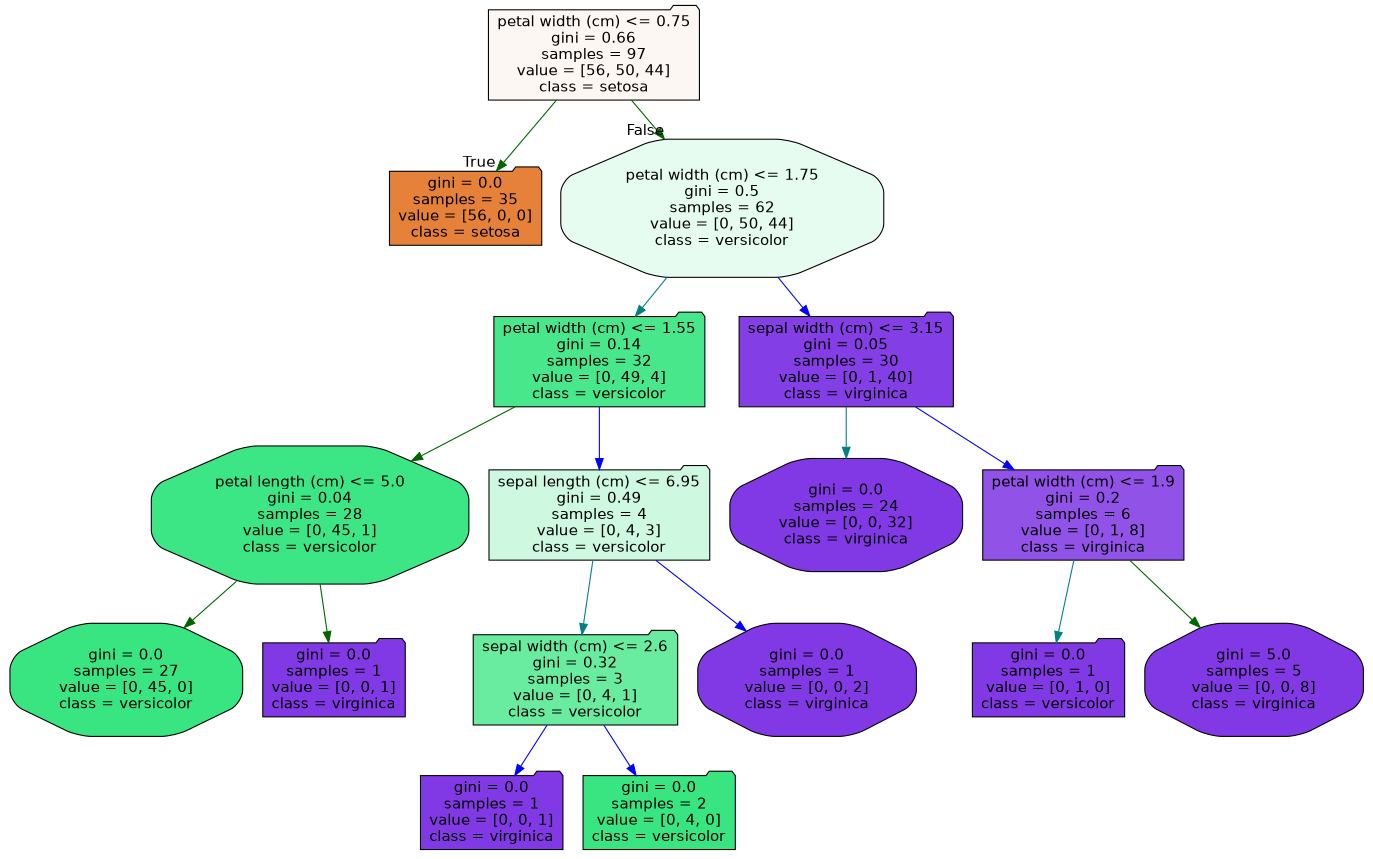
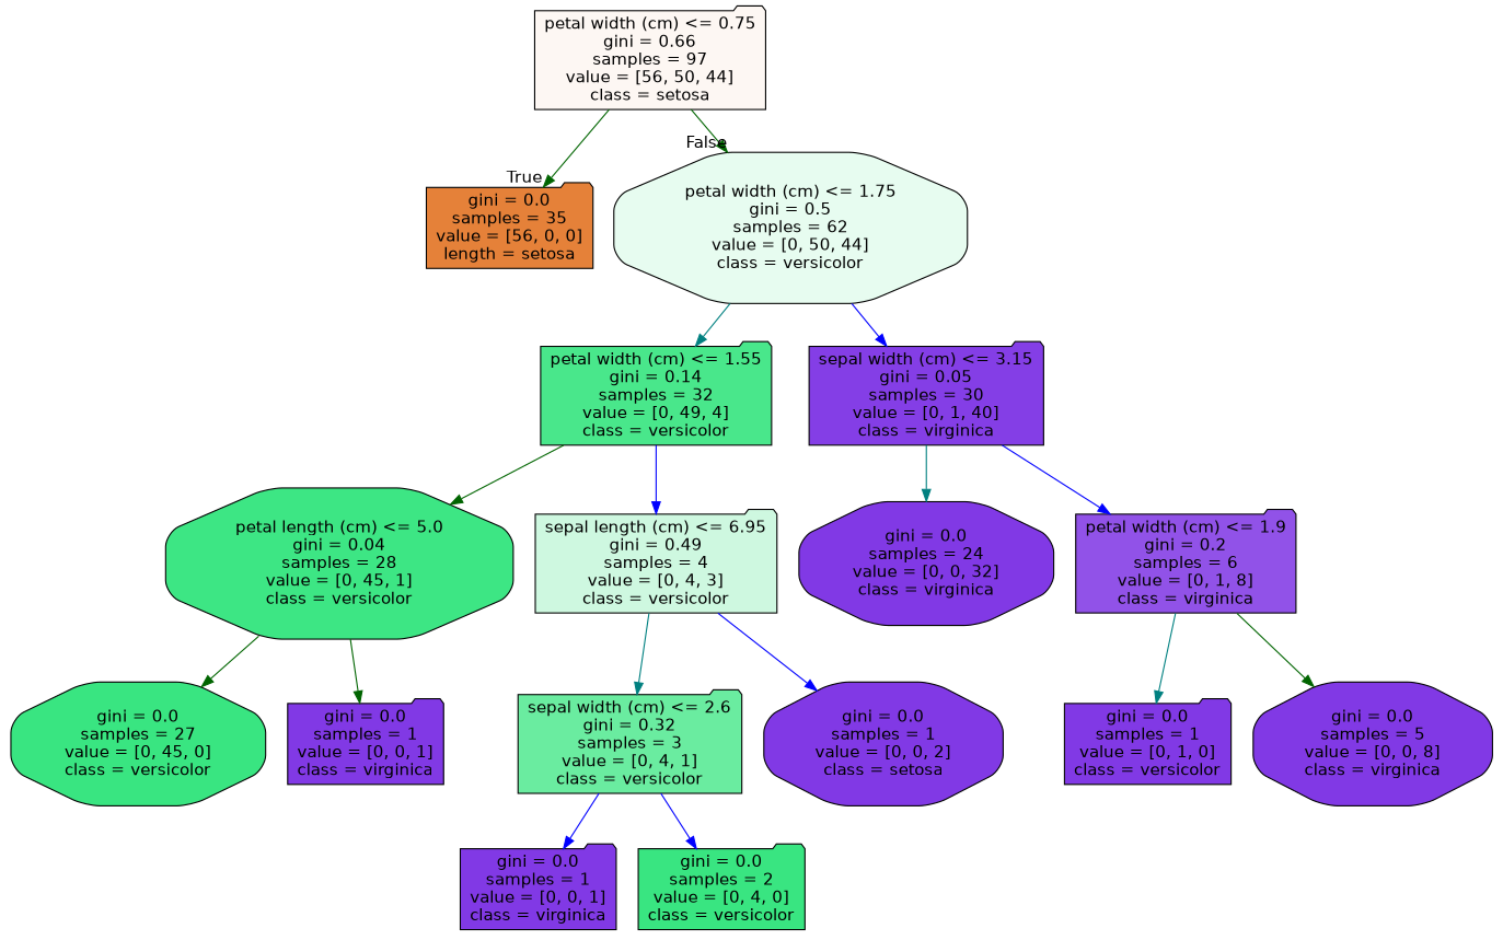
  digraph {
    node [color=black fillcolor="#8139e5" fontname=helvetica shape=folder style="filled, rounded"]
    edge [color=darkgreen fontname=helvetica]
    n1 [fillcolor="#fdf7f3" label="petal width (cm) <= 0.75\ngini = 0.66\nsamples = 97\nvalue = [56, 50, 44]\nclass = setosa"]
-   n2 [fillcolor="#e58139" label="gini = 0.0\nsamples = 35\nvalue = [56, 0, 0]\nclass = setosa"]
+   n2 [fillcolor="#e58139" label="gini = 0.0\nsamples = 35\nvalue = [56, 0, 0]\nlength = setosa"]
    n3 [fillcolor="#e7fcf0" label="petal width (cm) <= 1.75\ngini = 0.5\nsamples = 62\nvalue = [0, 50, 44]\nclass = versicolor" shape=octagon]
    n4 [fillcolor="#49e78b" label="petal width (cm) <= 1.55\ngini = 0.14\nsamples = 32\nvalue = [0, 49, 4]\nclass = versicolor"]
    n5 [fillcolor="#843ee6" label="sepal width (cm) <= 3.15\ngini = 0.05\nsamples = 30\nvalue = [0, 1, 40]\nclass = virginica"]
    n6 [fillcolor="#3de684" label="petal length (cm) <= 5.0\ngini = 0.04\nsamples = 28\nvalue = [0, 45, 1]\nclass = versicolor" shape=octagon]
    n7 [fillcolor="#cef8e0" label="sepal length (cm) <= 6.95\ngini = 0.49\nsamples = 4\nvalue = [0, 4, 3]\nclass = versicolor"]
    n8 [label="gini = 0.0\nsamples = 24\nvalue = [0, 0, 32]\nclass = virginica" shape=octagon]
    n9 [fillcolor="#9152e8" label="petal width (cm) <= 1.9\ngini = 0.2\nsamples = 6\nvalue = [0, 1, 8]\nclass = virginica"]
    n10 [fillcolor="#39e581" label="gini = 0.0\nsamples = 27\nvalue = [0, 45, 0]\nclass = versicolor" shape=octagon]
    n11 [label="gini = 0.0\nsamples = 1\nvalue = [0, 0, 1]\nclass = virginica"]
    n12 [fillcolor="#6aeca0" label="sepal width (cm) <= 2.6\ngini = 0.32\nsamples = 3\nvalue = [0, 4, 1]\nclass = versicolor"]
-   n13 [label="gini = 0.0\nsamples = 1\nvalue = [0, 0, 2]\nclass = virginica" shape=octagon]
+   n13 [label="gini = 0.0\nsamples = 1\nvalue = [0, 0, 2]\nclass = setosa" shape=octagon]
    n14 [label="gini = 0.0\nsamples = 1\nvalue = [0, 0, 1]\nclass = virginica"]
    n15 [fillcolor="#39e581" label="gini = 0.0\nsamples = 2\nvalue = [0, 4, 0]\nclass = versicolor"]
    n16 [label="gini = 0.0\nsamples = 1\nvalue = [0, 1, 0]\nclass = versicolor"]
-   n17 [label="gini = 5.0\nsamples = 5\nvalue = [0, 0, 8]\nclass = virginica" shape=octagon]
+   n17 [label="gini = 0.0\nsamples = 5\nvalue = [0, 0, 8]\nclass = virginica" shape=octagon]
    n1 -> n2 [headlabel=True labelangle=45 labeldistance=2.5]
    n1 -> n3 [headlabel=False labelangle=-45 labeldistance=2.5]
    n3 -> n4 [color=teal]
    n3 -> n5 [color=blue]
    n4 -> n6
    n4 -> n7 [color=blue]
    n5 -> n8 [color=teal]
    n5 -> n9 [color=blue]
    n6 -> n10
    n6 -> n11
    n7 -> n12 [color=teal]
    n7 -> n13 [color=blue]
    n9 -> n16 [color=teal]
    n9 -> n17
    n12 -> n14 [color=blue]
    n12 -> n15 [color=blue]
  }
